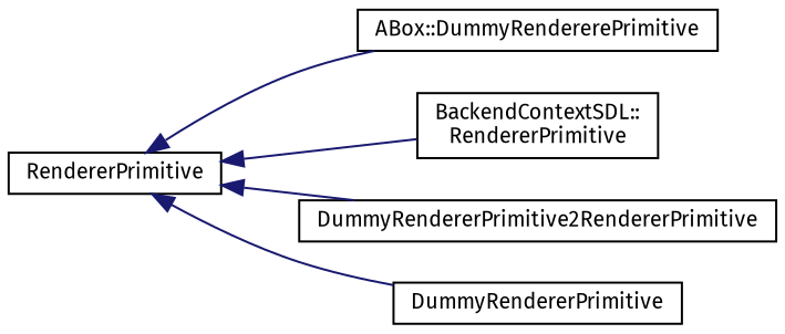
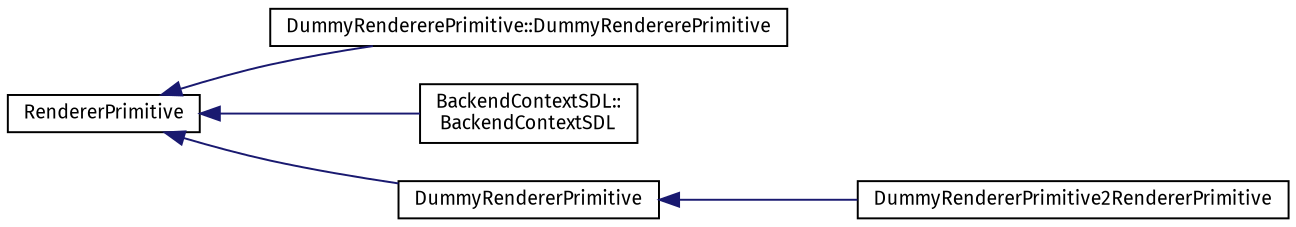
  digraph {
    fontname="Fira Sans"
    rankdir=LR
    node [color=black fillcolor=white fontname="Fira Sans" fontsize=10 shape=record style=filled]
    edge [color=midnightblue dir=back fontname="Fira Sans" fontsize=10 labelfontname=Helvetica labelfontsize=10 style=solid]
    n1 [height=0.2 label=RendererPrimitive width=0.4]
-   n2 [height=0.2 label="ABox::DummyRendererePrimitive" width=0.4]
-   n3 [height=0.2 label="BackendContextSDL::\lRendererPrimitive" width=0.4]
+   n2 [height=0.2 label="DummyRendererePrimitive::DummyRendererePrimitive" width=0.4]
+   n3 [height=0.2 label="BackendContextSDL::\lBackendContextSDL" width=0.4]
    n4 [height=0.2 label=DummyRendererPrimitive2RendererPrimitive width=0.4]
    n5 [height=0.2 label=DummyRendererPrimitive width=0.4]
    n1 -> n2
    n1 -> n3
-   n1 -> n4
+   n5 -> n4
    n1 -> n5
  }
